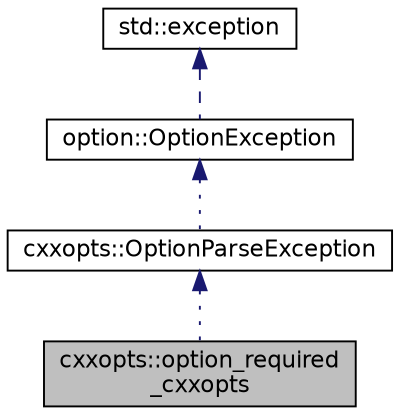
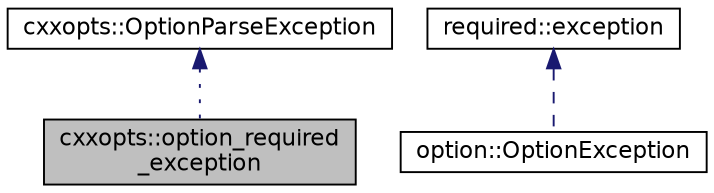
  digraph {
    node [color=black fillcolor=white fontname=Helvetica fontsize=12 shape=record style=filled]
    edge [color=midnightblue dir=back fontname=Helvetica fontsize=12 labelfontname=Helvetica labelfontsize=12 style=dotted]
-   n1 [fillcolor=grey75 fontcolor=black height=0.2 label="cxxopts::option_required\l_cxxopts" width=0.4]
+   n1 [fillcolor=grey75 fontcolor=black height=0.2 label="cxxopts::option_required\l_exception" width=0.4]
    n2 [height=0.2 label="cxxopts::OptionParseException" width=0.4]
    n3 [height=0.2 label="option::OptionException" width=0.4]
-   n4 [height=0.2 label="std::exception" width=0.4]
+   n4 [height=0.2 label="required::exception" width=0.4]
    n2 -> n1
-   n3 -> n2
    n4 -> n3 [style=dashed]
  }
